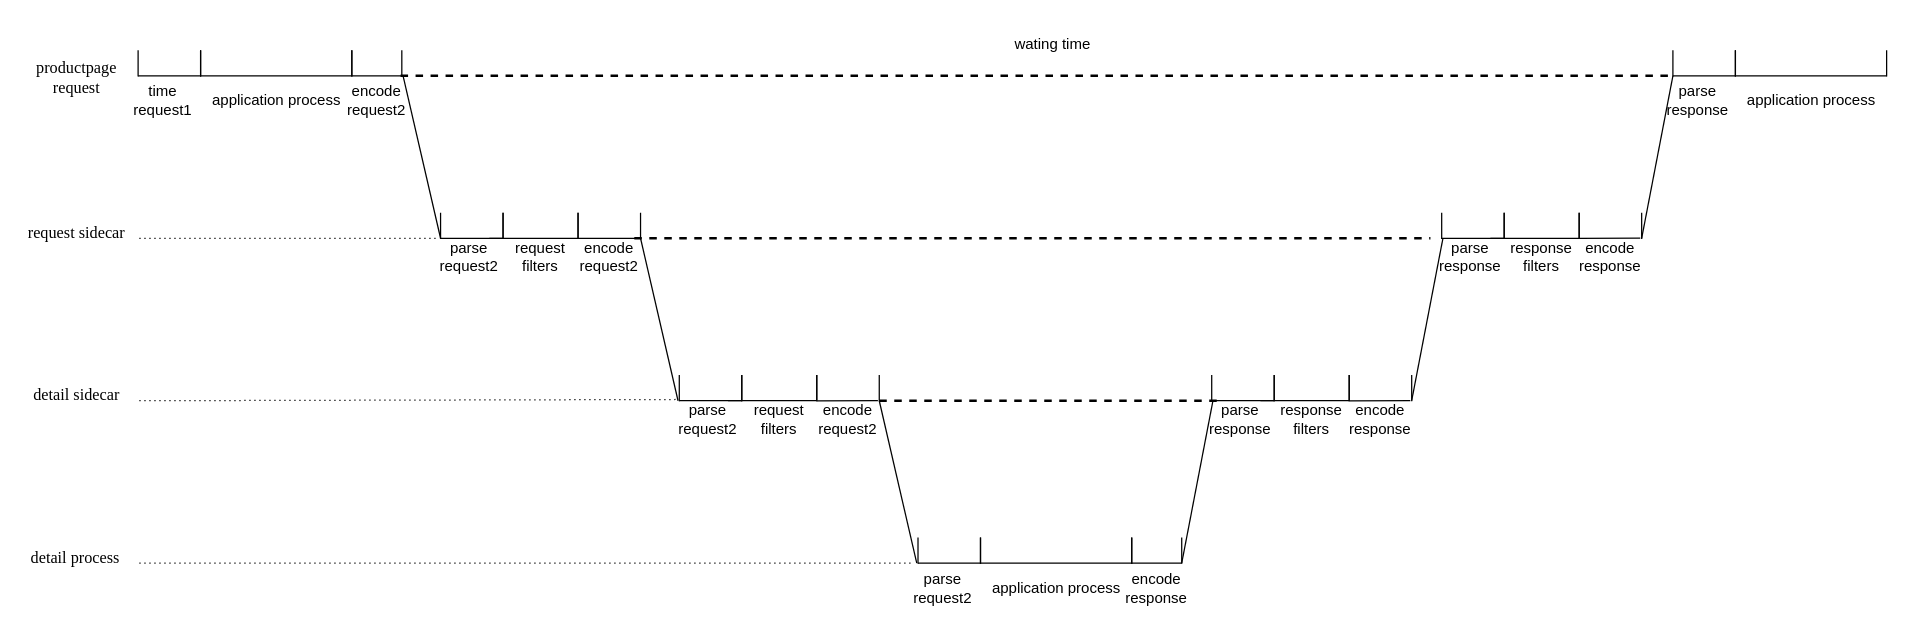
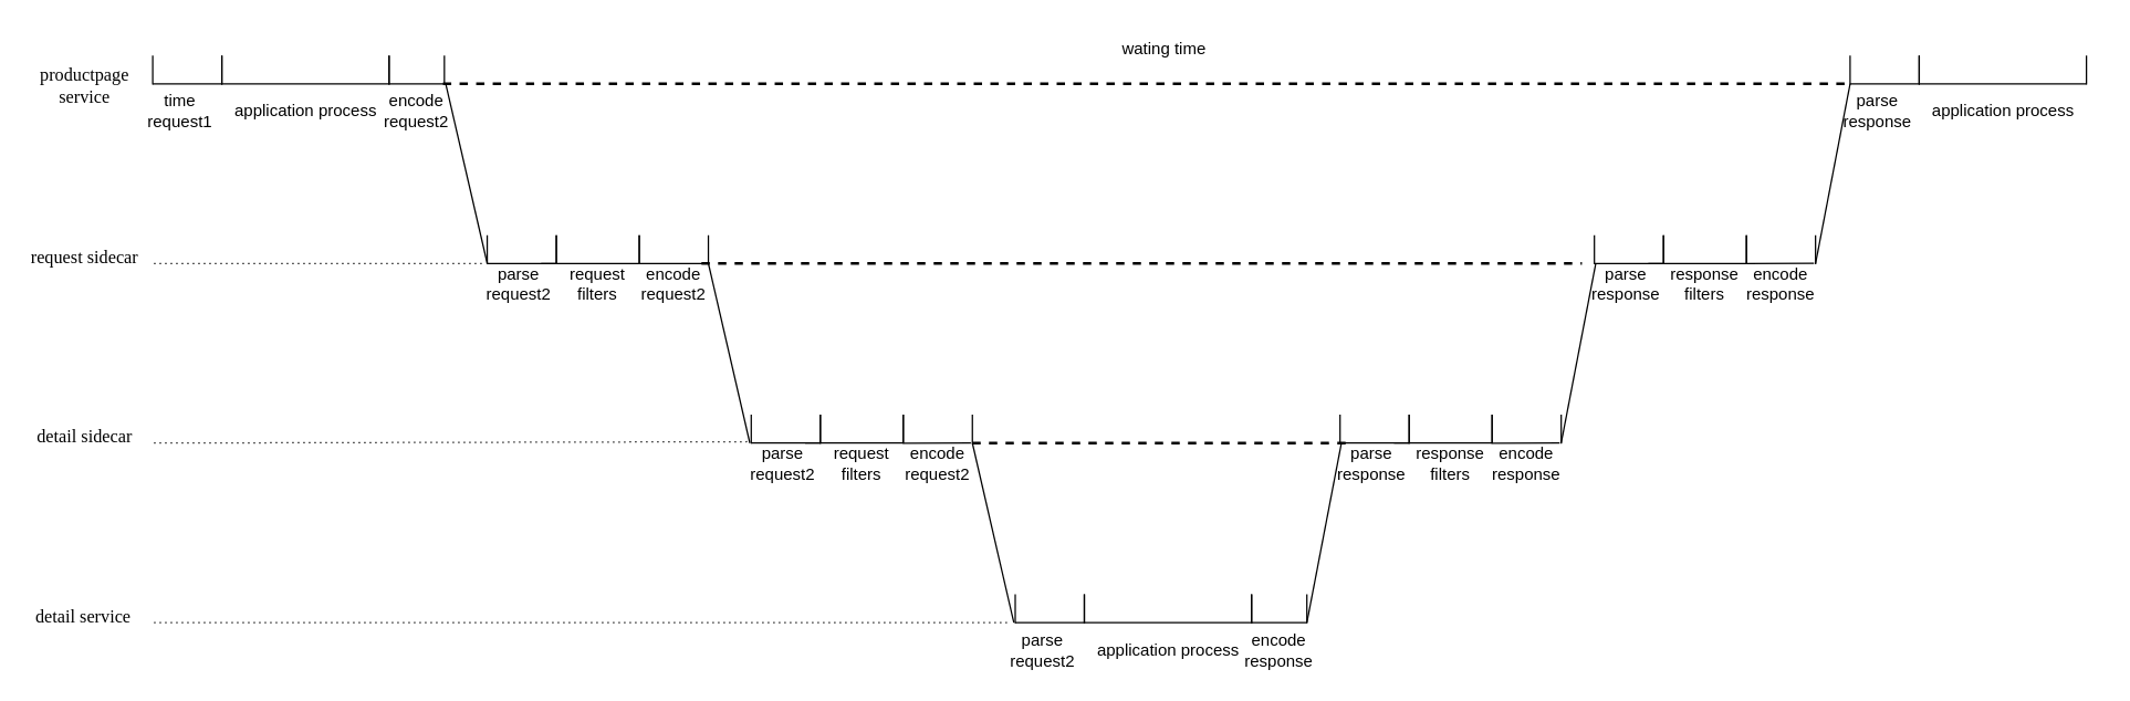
  <mxCell id="0" />
  <mxCell id="1" parent="0" />
  <mxCell id="2" value="" style="endArrow=none;html=1;rounded=0;entryX=1;entryY=1;entryDx=0;entryDy=0;" edge="1" parent="1" target="8"><mxGeometry width="50" height="50" relative="1" as="geometry"><mxPoint x="110" y="60" as="sourcePoint" /><mxPoint x="480" y="60" as="targetPoint" /></mxGeometry></mxCell>
- <mxCell id="3" value="&lt;font face=&quot;Verdana&quot; style=&quot;font-size: 13px;&quot;&gt;productpage request&lt;/font&gt;" style="text;html=1;strokeColor=none;fillColor=none;align=center;verticalAlign=middle;whiteSpace=wrap;rounded=0;" vertex="1" parent="1"><mxGeometry x="21" y="46" width="80" height="30" as="geometry" /></mxCell>
+ <mxCell id="3" value="&lt;font face=&quot;Verdana&quot; style=&quot;font-size: 13px;&quot;&gt;productpage service&lt;/font&gt;" style="text;html=1;strokeColor=none;fillColor=none;align=center;verticalAlign=middle;whiteSpace=wrap;rounded=0;" vertex="1" parent="1"><mxGeometry x="21" y="46" width="80" height="30" as="geometry" /></mxCell>
  <mxCell id="4" value="" style="shape=partialRectangle;whiteSpace=wrap;html=1;top=0;bottom=0;fillColor=none;" vertex="1" parent="1"><mxGeometry x="110" y="40" width="50" height="20" as="geometry" /></mxCell>
  <mxCell id="5" value="time request1" style="text;html=1;strokeColor=none;fillColor=none;align=center;verticalAlign=middle;whiteSpace=wrap;rounded=0;" vertex="1" parent="1"><mxGeometry x="100" y="65" width="60" height="30" as="geometry" /></mxCell>
  <mxCell id="6" value="" style="shape=partialRectangle;whiteSpace=wrap;html=1;top=0;bottom=0;fillColor=none;" vertex="1" parent="1"><mxGeometry x="160" y="40" width="121" height="20" as="geometry" /></mxCell>
  <mxCell id="7" value="application process" style="text;html=1;strokeColor=none;fillColor=none;align=center;verticalAlign=middle;whiteSpace=wrap;rounded=0;" vertex="1" parent="1"><mxGeometry x="150.5" y="65" width="140" height="30" as="geometry" /></mxCell>
  <mxCell id="8" value="" style="shape=partialRectangle;whiteSpace=wrap;html=1;top=0;bottom=0;fillColor=none;" vertex="1" parent="1"><mxGeometry x="281" y="40" width="40" height="20" as="geometry" /></mxCell>
  <mxCell id="9" value="encode request2" style="text;html=1;strokeColor=none;fillColor=none;align=center;verticalAlign=middle;whiteSpace=wrap;rounded=0;" vertex="1" parent="1"><mxGeometry x="261" y="65" width="80" height="30" as="geometry" /></mxCell>
  <mxCell id="10" value="" style="endArrow=none;html=1;rounded=0;exitX=1;exitY=1;exitDx=0;exitDy=0;" edge="1" parent="1"><mxGeometry width="50" height="50" relative="1" as="geometry"><mxPoint x="322" y="60" as="sourcePoint" /><mxPoint x="352" y="190" as="targetPoint" /></mxGeometry></mxCell>
  <mxCell id="11" value="&lt;font face=&quot;Verdana&quot; style=&quot;font-size: 13px;&quot;&gt;request sidecar&lt;/font&gt;" style="text;html=1;strokeColor=none;fillColor=none;align=center;verticalAlign=middle;whiteSpace=wrap;rounded=0;" vertex="1" parent="1"><mxGeometry x="21" y="170" width="80" height="30" as="geometry" /></mxCell>
  <mxCell id="12" value="" style="endArrow=none;html=1;rounded=0;" edge="1" parent="1"><mxGeometry width="50" height="50" relative="1" as="geometry"><mxPoint x="352" y="190" as="sourcePoint" /><mxPoint x="402" y="190" as="targetPoint" /></mxGeometry></mxCell>
  <mxCell id="13" value="" style="shape=partialRectangle;whiteSpace=wrap;html=1;top=0;bottom=0;fillColor=none;" vertex="1" parent="1"><mxGeometry x="352" y="170" width="50" height="20" as="geometry" /></mxCell>
  <mxCell id="14" value="parse request2" style="text;html=1;strokeColor=none;fillColor=none;align=center;verticalAlign=middle;whiteSpace=wrap;rounded=0;" vertex="1" parent="1"><mxGeometry x="343" y="190" width="64" height="30" as="geometry" /></mxCell>
  <mxCell id="15" value="" style="endArrow=none;html=1;rounded=0;exitX=0.75;exitY=0;exitDx=0;exitDy=0;" edge="1" parent="1" source="14"><mxGeometry width="50" height="50" relative="1" as="geometry"><mxPoint x="292" y="220" as="sourcePoint" /><mxPoint x="462" y="190" as="targetPoint" /></mxGeometry></mxCell>
  <mxCell id="16" value="" style="shape=partialRectangle;whiteSpace=wrap;html=1;top=0;bottom=0;fillColor=none;" vertex="1" parent="1"><mxGeometry x="402" y="170" width="60" height="20" as="geometry" /></mxCell>
  <mxCell id="17" value="request filters" style="text;html=1;strokeColor=none;fillColor=none;align=center;verticalAlign=middle;whiteSpace=wrap;rounded=0;" vertex="1" parent="1"><mxGeometry x="402" y="190" width="60" height="30" as="geometry" /></mxCell>
  <mxCell id="18" value="" style="endArrow=none;html=1;rounded=0;exitX=1;exitY=0;exitDx=0;exitDy=0;" edge="1" parent="1" source="17"><mxGeometry width="50" height="50" relative="1" as="geometry"><mxPoint x="512" y="210" as="sourcePoint" /><mxPoint x="512" y="190" as="targetPoint" /></mxGeometry></mxCell>
  <mxCell id="19" value="" style="shape=partialRectangle;whiteSpace=wrap;html=1;top=0;bottom=0;fillColor=none;" vertex="1" parent="1"><mxGeometry x="462" y="170" width="50" height="20" as="geometry" /></mxCell>
  <mxCell id="20" value="encode request2" style="text;html=1;strokeColor=none;fillColor=none;align=center;verticalAlign=middle;whiteSpace=wrap;rounded=0;" vertex="1" parent="1"><mxGeometry x="447" y="190" width="80" height="30" as="geometry" /></mxCell>
  <mxCell id="21" value="" style="endArrow=none;dashed=1;html=1;dashPattern=1 3;strokeWidth=1;rounded=0;" edge="1" parent="1"><mxGeometry width="50" height="50" relative="1" as="geometry"><mxPoint x="111" y="190" as="sourcePoint" /><mxPoint x="351" y="190" as="targetPoint" /></mxGeometry></mxCell>
  <mxCell id="22" value="" style="endArrow=none;html=1;rounded=0;exitX=1;exitY=1;exitDx=0;exitDy=0;" edge="1" parent="1"><mxGeometry width="50" height="50" relative="1" as="geometry"><mxPoint x="512" y="190" as="sourcePoint" /><mxPoint x="542" y="320" as="targetPoint" /></mxGeometry></mxCell>
  <mxCell id="23" value="&lt;font face=&quot;Verdana&quot; style=&quot;font-size: 13px;&quot;&gt;detail sidecar&lt;/font&gt;" style="text;html=1;strokeColor=none;fillColor=none;align=center;verticalAlign=middle;whiteSpace=wrap;rounded=0;" vertex="1" parent="1"><mxGeometry x="21" y="300" width="80" height="30" as="geometry" /></mxCell>
  <mxCell id="24" value="" style="endArrow=none;html=1;rounded=0;" edge="1" parent="1"><mxGeometry width="50" height="50" relative="1" as="geometry"><mxPoint x="543" y="320" as="sourcePoint" /><mxPoint x="593" y="320" as="targetPoint" /></mxGeometry></mxCell>
  <mxCell id="25" value="" style="shape=partialRectangle;whiteSpace=wrap;html=1;top=0;bottom=0;fillColor=none;" vertex="1" parent="1"><mxGeometry x="543" y="300" width="50" height="20" as="geometry" /></mxCell>
  <mxCell id="26" value="parse request2" style="text;html=1;strokeColor=none;fillColor=none;align=center;verticalAlign=middle;whiteSpace=wrap;rounded=0;" vertex="1" parent="1"><mxGeometry x="534" y="320" width="64" height="30" as="geometry" /></mxCell>
  <mxCell id="27" value="" style="endArrow=none;html=1;rounded=0;exitX=0.75;exitY=0;exitDx=0;exitDy=0;" edge="1" parent="1" source="26"><mxGeometry width="50" height="50" relative="1" as="geometry"><mxPoint x="483" y="350" as="sourcePoint" /><mxPoint x="653" y="320" as="targetPoint" /></mxGeometry></mxCell>
  <mxCell id="28" value="" style="shape=partialRectangle;whiteSpace=wrap;html=1;top=0;bottom=0;fillColor=none;" vertex="1" parent="1"><mxGeometry x="593" y="300" width="60" height="20" as="geometry" /></mxCell>
  <mxCell id="29" value="request filters" style="text;html=1;strokeColor=none;fillColor=none;align=center;verticalAlign=middle;whiteSpace=wrap;rounded=0;" vertex="1" parent="1"><mxGeometry x="593" y="320" width="60" height="30" as="geometry" /></mxCell>
  <mxCell id="30" value="" style="shape=partialRectangle;whiteSpace=wrap;html=1;top=0;bottom=0;fillColor=none;" vertex="1" parent="1"><mxGeometry x="653" y="300" width="50" height="20" as="geometry" /></mxCell>
  <mxCell id="31" value="encode request2" style="text;html=1;strokeColor=none;fillColor=none;align=center;verticalAlign=middle;whiteSpace=wrap;rounded=0;" vertex="1" parent="1"><mxGeometry x="638" y="320" width="80" height="30" as="geometry" /></mxCell>
  <mxCell id="32" value="" style="endArrow=none;html=1;rounded=0;entryX=0.799;entryY=-0.006;entryDx=0;entryDy=0;exitX=0.191;exitY=0.004;exitDx=0;exitDy=0;entryPerimeter=0;exitPerimeter=0;" edge="1" parent="1" source="31" target="31"><mxGeometry width="50" height="50" relative="1" as="geometry"><mxPoint x="411" y="260" as="sourcePoint" /><mxPoint x="461" y="210" as="targetPoint" /></mxGeometry></mxCell>
  <mxCell id="33" value="" style="endArrow=none;dashed=1;html=1;dashPattern=1 3;strokeWidth=1;rounded=0;" edge="1" parent="1"><mxGeometry width="50" height="50" relative="1" as="geometry"><mxPoint x="111" y="320" as="sourcePoint" /><mxPoint x="543" y="319" as="targetPoint" /></mxGeometry></mxCell>
- <mxCell id="34" value="&lt;font face=&quot;Verdana&quot; style=&quot;font-size: 13px;&quot;&gt;detail process&lt;/font&gt;" style="text;html=1;strokeColor=none;fillColor=none;align=center;verticalAlign=middle;whiteSpace=wrap;rounded=0;" vertex="1" parent="1"><mxGeometry x="20" y="430" width="80" height="30" as="geometry" /></mxCell>
+ <mxCell id="34" value="&lt;font face=&quot;Verdana&quot; style=&quot;font-size: 13px;&quot;&gt;detail service&lt;/font&gt;" style="text;html=1;strokeColor=none;fillColor=none;align=center;verticalAlign=middle;whiteSpace=wrap;rounded=0;" vertex="1" parent="1"><mxGeometry x="20" y="430" width="80" height="30" as="geometry" /></mxCell>
  <mxCell id="35" value="" style="endArrow=none;html=1;rounded=0;exitX=1;exitY=1;exitDx=0;exitDy=0;" edge="1" parent="1"><mxGeometry width="50" height="50" relative="1" as="geometry"><mxPoint x="703" y="320" as="sourcePoint" /><mxPoint x="733" y="450" as="targetPoint" /></mxGeometry></mxCell>
  <mxCell id="36" value="" style="endArrow=none;dashed=1;html=1;dashPattern=1 3;strokeWidth=1;rounded=0;" edge="1" parent="1"><mxGeometry width="50" height="50" relative="1" as="geometry"><mxPoint x="111" y="450" as="sourcePoint" /><mxPoint x="731" y="450" as="targetPoint" /></mxGeometry></mxCell>
  <mxCell id="37" value="" style="endArrow=none;html=1;rounded=0;entryX=1;entryY=1;entryDx=0;entryDy=0;" edge="1" parent="1" target="42"><mxGeometry width="50" height="50" relative="1" as="geometry"><mxPoint x="734" y="450" as="sourcePoint" /><mxPoint x="1104" y="450" as="targetPoint" /></mxGeometry></mxCell>
  <mxCell id="38" value="" style="shape=partialRectangle;whiteSpace=wrap;html=1;top=0;bottom=0;fillColor=none;" vertex="1" parent="1"><mxGeometry x="734" y="430" width="50" height="20" as="geometry" /></mxCell>
  <mxCell id="39" value="parse request2" style="text;html=1;strokeColor=none;fillColor=none;align=center;verticalAlign=middle;whiteSpace=wrap;rounded=0;" vertex="1" parent="1"><mxGeometry x="724" y="455" width="60" height="30" as="geometry" /></mxCell>
  <mxCell id="40" value="" style="shape=partialRectangle;whiteSpace=wrap;html=1;top=0;bottom=0;fillColor=none;" vertex="1" parent="1"><mxGeometry x="784" y="430" width="121" height="20" as="geometry" /></mxCell>
  <mxCell id="41" value="application process" style="text;html=1;strokeColor=none;fillColor=none;align=center;verticalAlign=middle;whiteSpace=wrap;rounded=0;" vertex="1" parent="1"><mxGeometry x="774.5" y="455" width="140" height="30" as="geometry" /></mxCell>
  <mxCell id="42" value="" style="shape=partialRectangle;whiteSpace=wrap;html=1;top=0;bottom=0;fillColor=none;" vertex="1" parent="1"><mxGeometry x="905" y="430" width="40" height="20" as="geometry" /></mxCell>
  <mxCell id="43" value="encode response" style="text;html=1;strokeColor=none;fillColor=none;align=center;verticalAlign=middle;whiteSpace=wrap;rounded=0;" vertex="1" parent="1"><mxGeometry x="885" y="455" width="80" height="30" as="geometry" /></mxCell>
  <mxCell id="44" value="" style="endArrow=none;html=1;rounded=0;" edge="1" parent="1"><mxGeometry width="50" height="50" relative="1" as="geometry"><mxPoint x="970" y="320" as="sourcePoint" /><mxPoint x="945" y="450" as="targetPoint" /></mxGeometry></mxCell>
  <mxCell id="45" value="" style="endArrow=none;html=1;rounded=0;" edge="1" parent="1"><mxGeometry width="50" height="50" relative="1" as="geometry"><mxPoint x="969" y="320" as="sourcePoint" /><mxPoint x="1019" y="320" as="targetPoint" /></mxGeometry></mxCell>
  <mxCell id="46" value="" style="shape=partialRectangle;whiteSpace=wrap;html=1;top=0;bottom=0;fillColor=none;" vertex="1" parent="1"><mxGeometry x="969" y="300" width="50" height="20" as="geometry" /></mxCell>
  <mxCell id="47" value="parse response" style="text;html=1;strokeColor=none;fillColor=none;align=center;verticalAlign=middle;whiteSpace=wrap;rounded=0;" vertex="1" parent="1"><mxGeometry x="960" y="320" width="64" height="30" as="geometry" /></mxCell>
  <mxCell id="48" value="" style="endArrow=none;html=1;rounded=0;exitX=0.75;exitY=0;exitDx=0;exitDy=0;" edge="1" parent="1" source="47"><mxGeometry width="50" height="50" relative="1" as="geometry"><mxPoint x="909" y="350" as="sourcePoint" /><mxPoint x="1079" y="320" as="targetPoint" /></mxGeometry></mxCell>
  <mxCell id="49" value="" style="shape=partialRectangle;whiteSpace=wrap;html=1;top=0;bottom=0;fillColor=none;" vertex="1" parent="1"><mxGeometry x="1019" y="300" width="60" height="20" as="geometry" /></mxCell>
  <mxCell id="50" value="response filters" style="text;html=1;strokeColor=none;fillColor=none;align=center;verticalAlign=middle;whiteSpace=wrap;rounded=0;" vertex="1" parent="1"><mxGeometry x="1019" y="320" width="60" height="30" as="geometry" /></mxCell>
  <mxCell id="51" value="" style="shape=partialRectangle;whiteSpace=wrap;html=1;top=0;bottom=0;fillColor=none;" vertex="1" parent="1"><mxGeometry x="1079" y="300" width="50" height="20" as="geometry" /></mxCell>
  <mxCell id="52" value="encode response" style="text;html=1;strokeColor=none;fillColor=none;align=center;verticalAlign=middle;whiteSpace=wrap;rounded=0;" vertex="1" parent="1"><mxGeometry x="1064" y="320" width="80" height="30" as="geometry" /></mxCell>
  <mxCell id="53" value="" style="endArrow=none;html=1;rounded=0;entryX=0.799;entryY=-0.006;entryDx=0;entryDy=0;exitX=0.191;exitY=0.004;exitDx=0;exitDy=0;entryPerimeter=0;exitPerimeter=0;" edge="1" parent="1" source="52" target="52"><mxGeometry width="50" height="50" relative="1" as="geometry"><mxPoint x="837" y="260" as="sourcePoint" /><mxPoint x="887" y="210" as="targetPoint" /></mxGeometry></mxCell>
  <mxCell id="54" value="" style="endArrow=none;html=1;rounded=0;" edge="1" parent="1"><mxGeometry width="50" height="50" relative="1" as="geometry"><mxPoint x="1154" y="190" as="sourcePoint" /><mxPoint x="1129" y="320" as="targetPoint" /></mxGeometry></mxCell>
  <mxCell id="55" value="" style="endArrow=none;html=1;rounded=0;" edge="1" parent="1"><mxGeometry width="50" height="50" relative="1" as="geometry"><mxPoint x="1153" y="190" as="sourcePoint" /><mxPoint x="1203" y="190" as="targetPoint" /></mxGeometry></mxCell>
  <mxCell id="56" value="" style="shape=partialRectangle;whiteSpace=wrap;html=1;top=0;bottom=0;fillColor=none;" vertex="1" parent="1"><mxGeometry x="1153" y="170" width="50" height="20" as="geometry" /></mxCell>
  <mxCell id="57" value="parse response" style="text;html=1;strokeColor=none;fillColor=none;align=center;verticalAlign=middle;whiteSpace=wrap;rounded=0;" vertex="1" parent="1"><mxGeometry x="1144" y="190" width="64" height="30" as="geometry" /></mxCell>
  <mxCell id="58" value="" style="endArrow=none;html=1;rounded=0;exitX=0.75;exitY=0;exitDx=0;exitDy=0;" edge="1" parent="1" source="57"><mxGeometry width="50" height="50" relative="1" as="geometry"><mxPoint x="1093" y="220" as="sourcePoint" /><mxPoint x="1263" y="190" as="targetPoint" /></mxGeometry></mxCell>
  <mxCell id="59" value="" style="shape=partialRectangle;whiteSpace=wrap;html=1;top=0;bottom=0;fillColor=none;" vertex="1" parent="1"><mxGeometry x="1203" y="170" width="60" height="20" as="geometry" /></mxCell>
  <mxCell id="60" value="response filters" style="text;html=1;strokeColor=none;fillColor=none;align=center;verticalAlign=middle;whiteSpace=wrap;rounded=0;" vertex="1" parent="1"><mxGeometry x="1203" y="190" width="60" height="30" as="geometry" /></mxCell>
  <mxCell id="61" value="" style="shape=partialRectangle;whiteSpace=wrap;html=1;top=0;bottom=0;fillColor=none;" vertex="1" parent="1"><mxGeometry x="1263" y="170" width="50" height="20" as="geometry" /></mxCell>
  <mxCell id="62" value="encode response" style="text;html=1;strokeColor=none;fillColor=none;align=center;verticalAlign=middle;whiteSpace=wrap;rounded=0;" vertex="1" parent="1"><mxGeometry x="1248" y="190" width="80" height="30" as="geometry" /></mxCell>
  <mxCell id="63" value="" style="endArrow=none;html=1;rounded=0;entryX=0.799;entryY=-0.006;entryDx=0;entryDy=0;exitX=0.191;exitY=0.004;exitDx=0;exitDy=0;entryPerimeter=0;exitPerimeter=0;" edge="1" parent="1" source="62" target="62"><mxGeometry width="50" height="50" relative="1" as="geometry"><mxPoint x="1021" y="130" as="sourcePoint" /><mxPoint x="1071" y="80" as="targetPoint" /></mxGeometry></mxCell>
  <mxCell id="64" value="" style="endArrow=none;html=1;rounded=0;" edge="1" parent="1"><mxGeometry width="50" height="50" relative="1" as="geometry"><mxPoint x="1338" y="60" as="sourcePoint" /><mxPoint x="1313" y="190" as="targetPoint" /></mxGeometry></mxCell>
  <mxCell id="65" value="" style="shape=partialRectangle;whiteSpace=wrap;html=1;top=0;bottom=0;fillColor=none;" vertex="1" parent="1"><mxGeometry x="1338" y="40" width="50" height="20" as="geometry" /></mxCell>
  <mxCell id="66" value="parse response" style="text;html=1;strokeColor=none;fillColor=none;align=center;verticalAlign=middle;whiteSpace=wrap;rounded=0;" vertex="1" parent="1"><mxGeometry x="1328" y="65" width="60" height="30" as="geometry" /></mxCell>
  <mxCell id="67" value="" style="shape=partialRectangle;whiteSpace=wrap;html=1;top=0;bottom=0;fillColor=none;" vertex="1" parent="1"><mxGeometry x="1388" y="40" width="121" height="20" as="geometry" /></mxCell>
  <mxCell id="68" value="application process" style="text;html=1;strokeColor=none;fillColor=none;align=center;verticalAlign=middle;whiteSpace=wrap;rounded=0;" vertex="1" parent="1"><mxGeometry x="1378.5" y="65" width="140" height="30" as="geometry" /></mxCell>
  <mxCell id="69" value="" style="endArrow=none;html=1;rounded=0;entryX=1;entryY=1;entryDx=0;entryDy=0;exitX=0;exitY=1;exitDx=0;exitDy=0;" edge="1" parent="1" source="65" target="67"><mxGeometry width="50" height="50" relative="1" as="geometry"><mxPoint x="930" y="250" as="sourcePoint" /><mxPoint x="980" y="200" as="targetPoint" /></mxGeometry></mxCell>
  <mxCell id="70" value="" style="endArrow=none;html=1;rounded=0;dashed=1;strokeWidth=2;" edge="1" parent="1"><mxGeometry width="50" height="50" relative="1" as="geometry"><mxPoint x="320" y="60" as="sourcePoint" /><mxPoint x="1340" y="60" as="targetPoint" /></mxGeometry></mxCell>
  <mxCell id="71" value="wating time" style="text;html=1;strokeColor=none;fillColor=none;align=center;verticalAlign=middle;whiteSpace=wrap;rounded=0;" vertex="1" parent="1"><mxGeometry x="784" y="20" width="116" height="30" as="geometry" /></mxCell>
  <mxCell id="72" value="" style="endArrow=none;html=1;rounded=0;dashed=1;strokeWidth=2;exitX=0.75;exitY=0;exitDx=0;exitDy=0;entryX=0;entryY=0;entryDx=0;entryDy=0;" edge="1" parent="1" source="20" target="57"><mxGeometry width="50" height="50" relative="1" as="geometry"><mxPoint x="330" y="70" as="sourcePoint" /><mxPoint x="1350" y="70" as="targetPoint" /></mxGeometry></mxCell>
  <mxCell id="73" value="" style="endArrow=none;html=1;rounded=0;dashed=1;strokeWidth=2;exitX=1;exitY=1;exitDx=0;exitDy=0;entryX=0.25;entryY=0;entryDx=0;entryDy=0;" edge="1" parent="1" source="30" target="47"><mxGeometry width="50" height="50" relative="1" as="geometry"><mxPoint x="517" y="200" as="sourcePoint" /><mxPoint x="1154" y="200" as="targetPoint" /></mxGeometry></mxCell>
